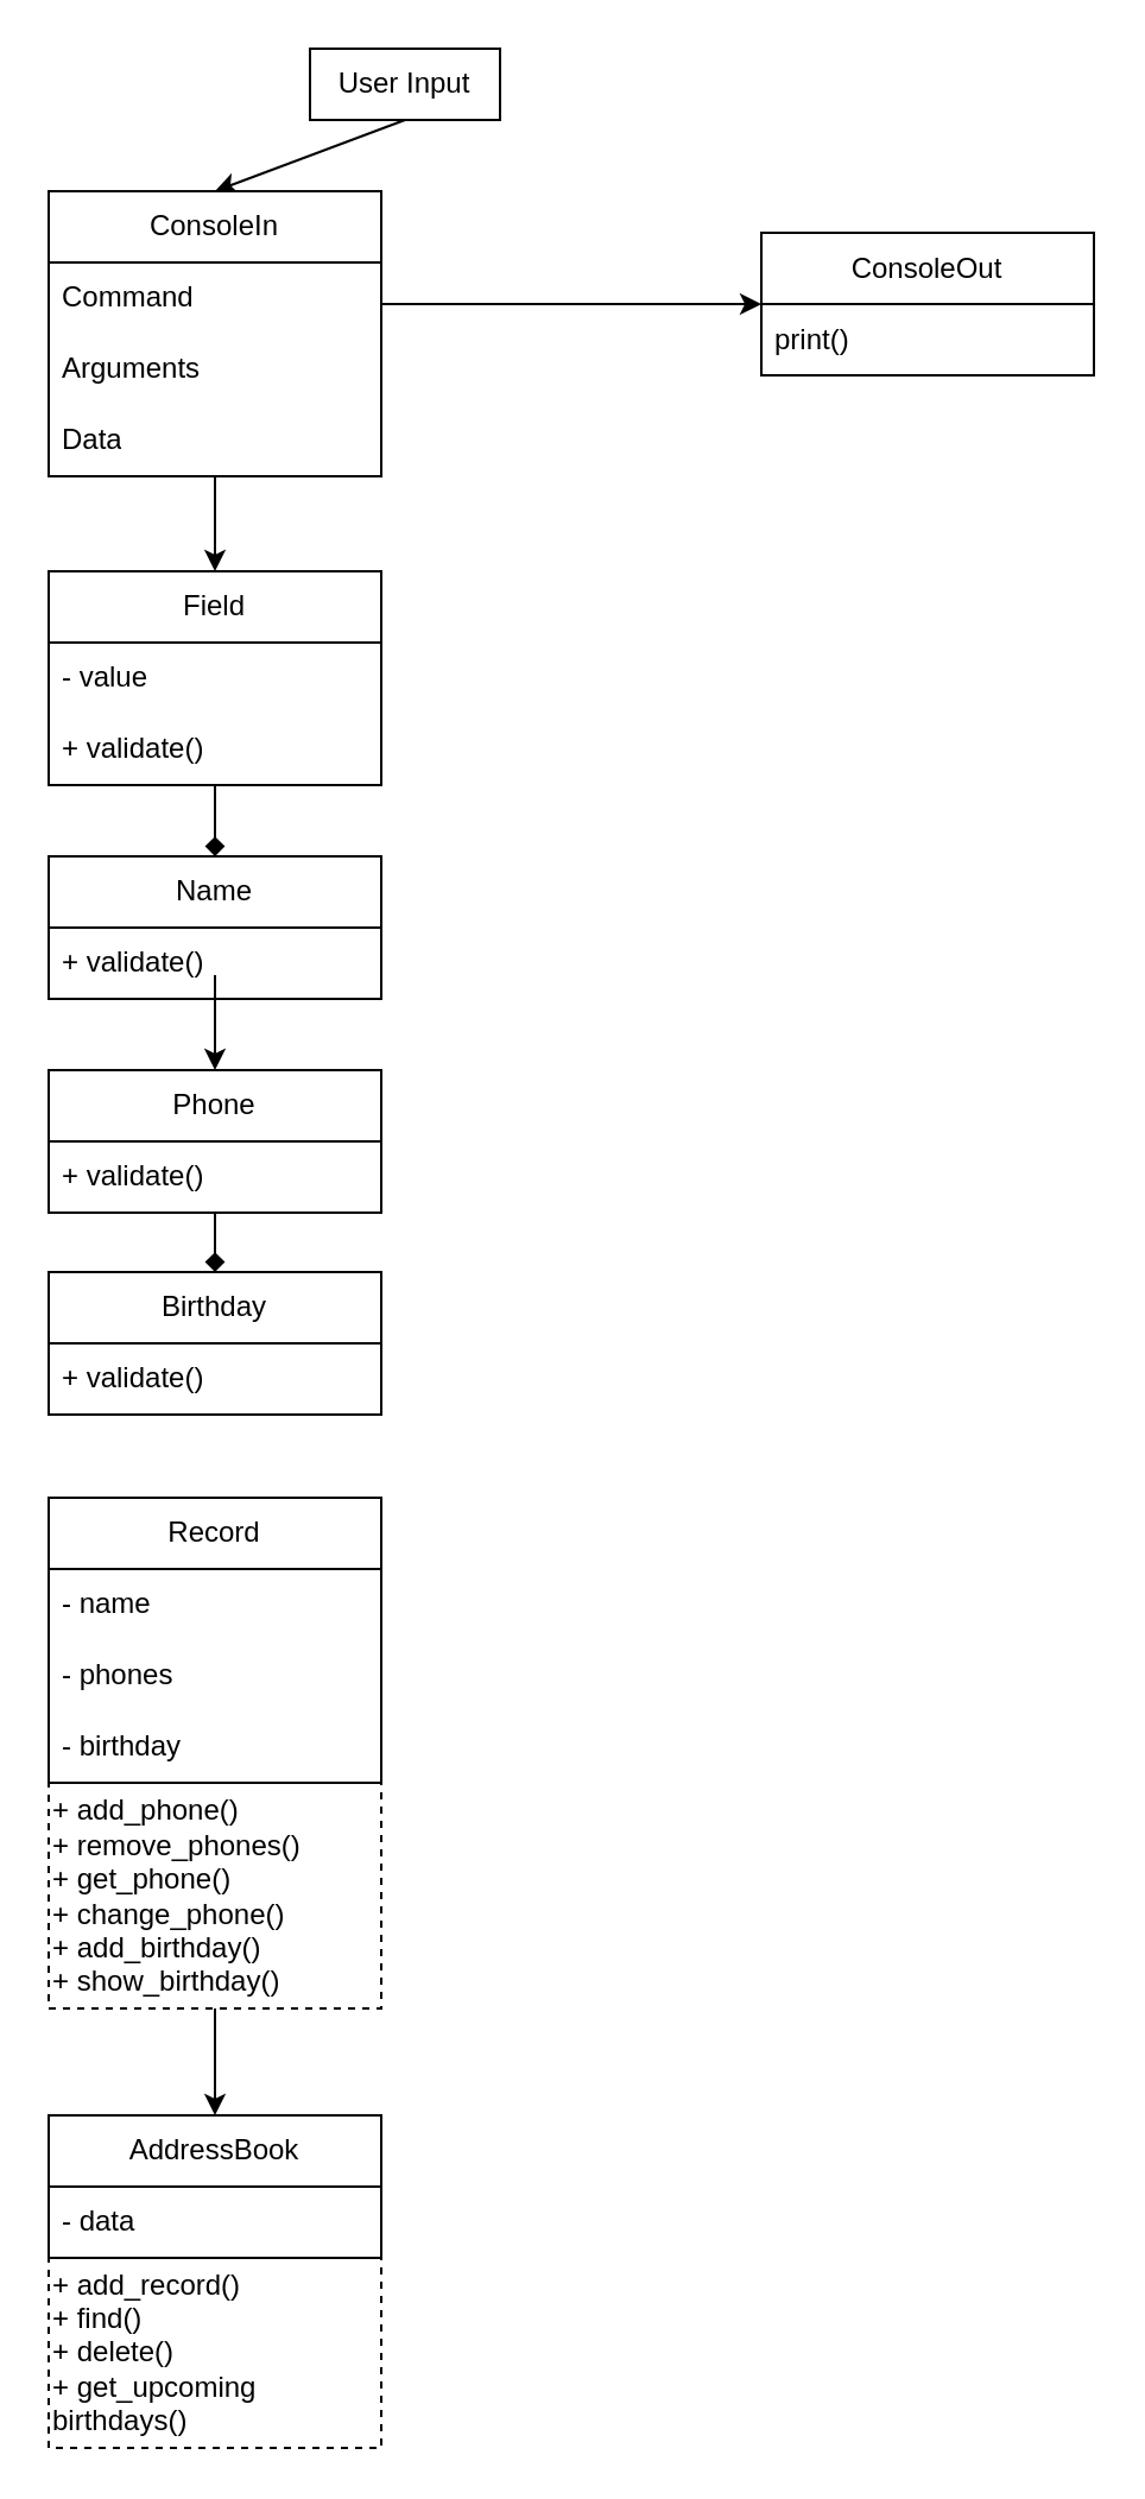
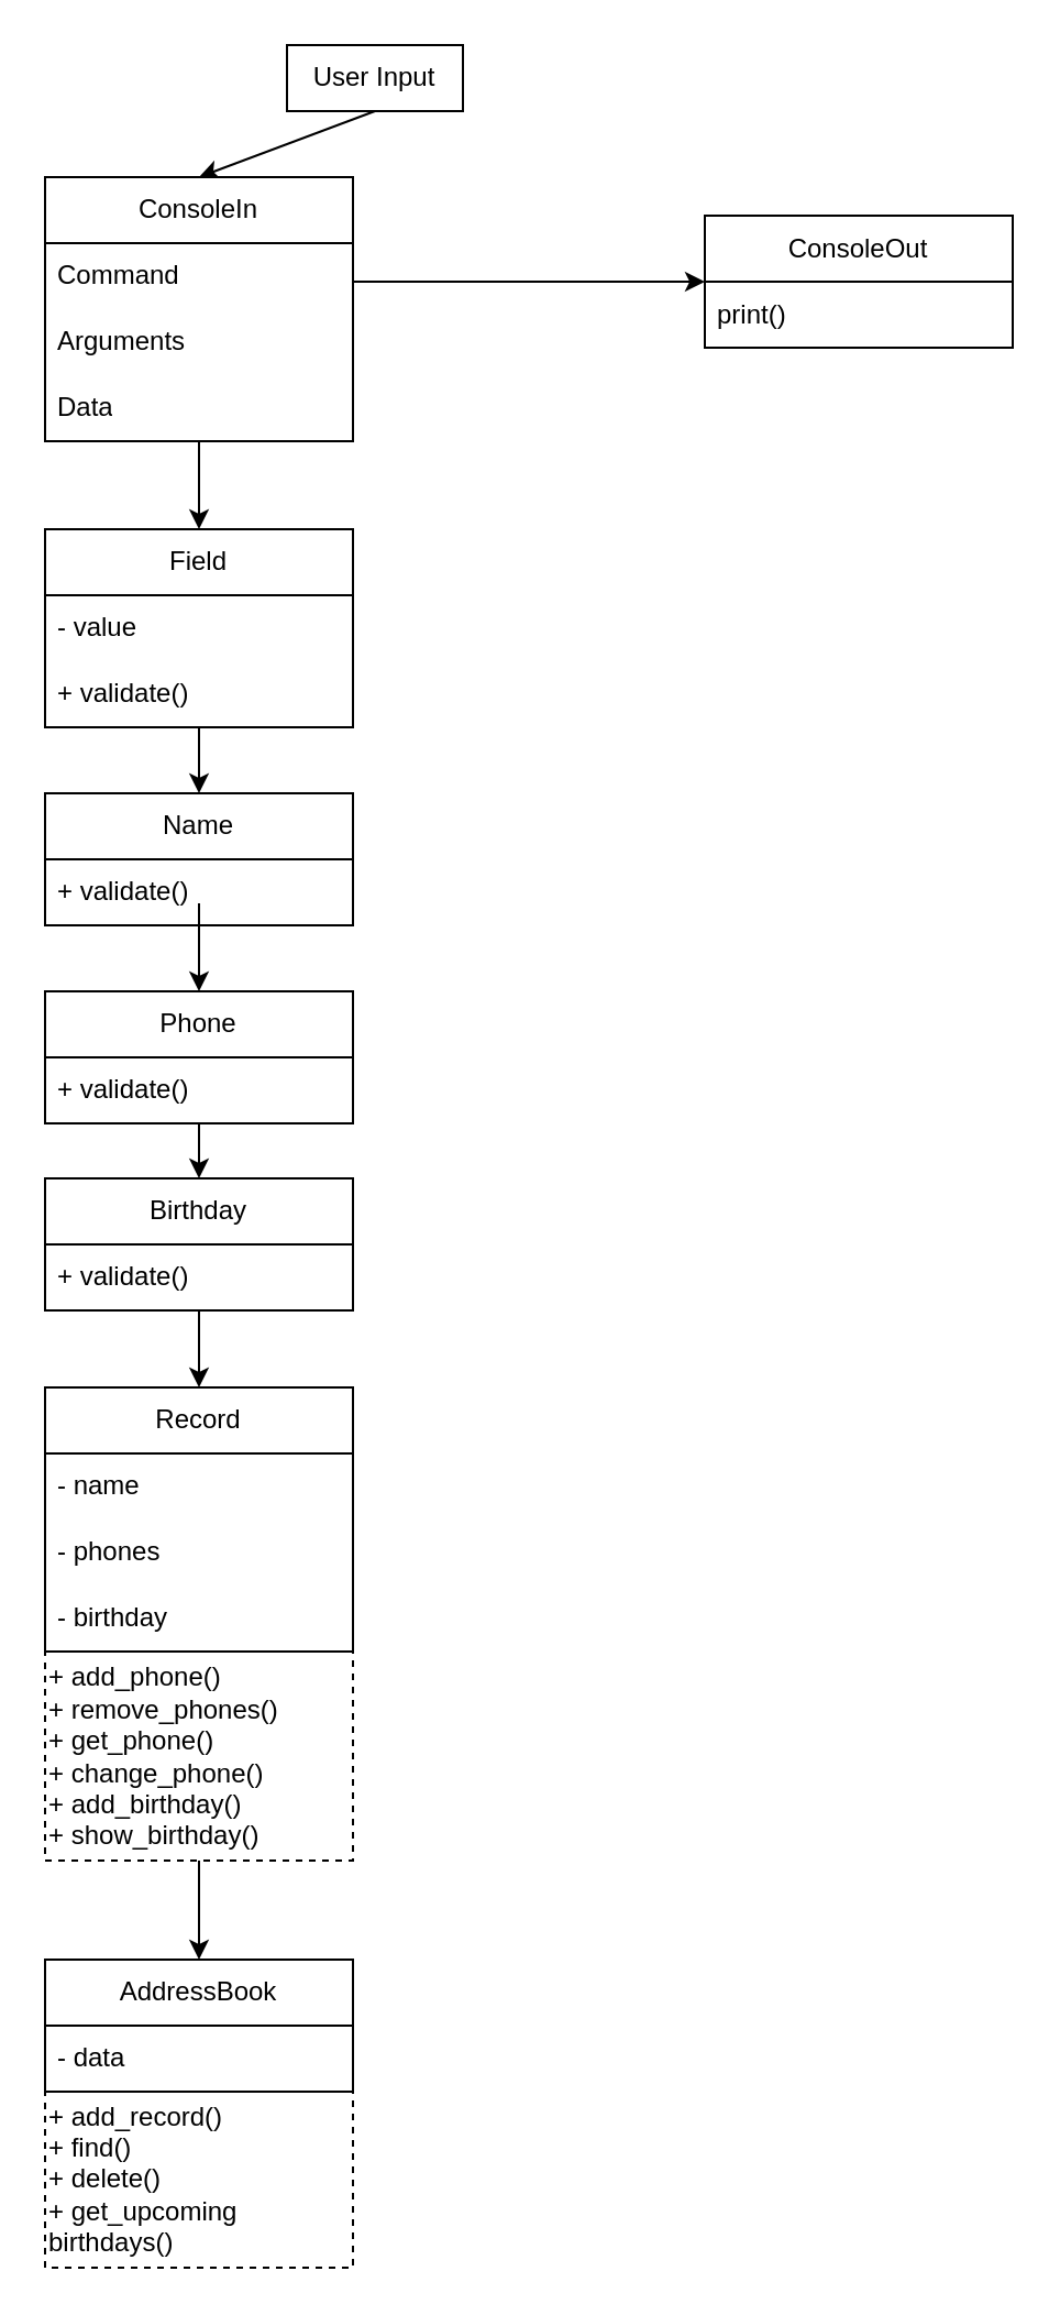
  <mxCell id="0" />
  <mxCell id="1" parent="0" />
  <mxCell id="2" value="Field" style="swimlane;fontStyle=0;childLayout=stackLayout;horizontal=1;startSize=30;horizontalStack=0;resizeParent=1;resizeParentMax=0;resizeLast=0;collapsible=1;marginBottom=0;whiteSpace=wrap;html=1;" vertex="1" parent="1"><mxGeometry x="20" y="240" width="140" height="90" as="geometry" /></mxCell>
  <mxCell id="3" value="- value" style="text;strokeColor=none;fillColor=none;align=left;verticalAlign=middle;spacingLeft=4;spacingRight=4;overflow=hidden;points=[[0,0.5],[1,0.5]];portConstraint=eastwest;rotatable=0;whiteSpace=wrap;html=1;" vertex="1" parent="2"><mxGeometry y="30" width="140" height="30" as="geometry" /></mxCell>
  <mxCell id="4" value="+ validate()" style="text;strokeColor=none;fillColor=none;align=left;verticalAlign=middle;spacingLeft=4;spacingRight=4;overflow=hidden;points=[[0,0.5],[1,0.5]];portConstraint=eastwest;rotatable=0;whiteSpace=wrap;html=1;" vertex="1" parent="2"><mxGeometry y="60" width="140" height="30" as="geometry" /></mxCell>
  <mxCell id="5" value="ConsoleOut" style="swimlane;fontStyle=0;childLayout=stackLayout;horizontal=1;startSize=30;horizontalStack=0;resizeParent=1;resizeParentMax=0;resizeLast=0;collapsible=1;marginBottom=0;whiteSpace=wrap;html=1;" vertex="1" parent="1"><mxGeometry x="320" y="97.5" width="140" height="60" as="geometry" /></mxCell>
  <mxCell id="6" value="print()" style="text;strokeColor=none;fillColor=none;align=left;verticalAlign=middle;spacingLeft=4;spacingRight=4;overflow=hidden;points=[[0,0.5],[1,0.5]];portConstraint=eastwest;rotatable=0;whiteSpace=wrap;html=1;" vertex="1" parent="5"><mxGeometry y="30" width="140" height="30" as="geometry" /></mxCell>
  <mxCell id="7" value="User Input" style="rounded=0;whiteSpace=wrap;html=1;" vertex="1" parent="1"><mxGeometry x="130" y="20" width="80" height="30" as="geometry" /></mxCell>
  <mxCell id="8" value="Name" style="swimlane;fontStyle=0;childLayout=stackLayout;horizontal=1;startSize=30;horizontalStack=0;resizeParent=1;resizeParentMax=0;resizeLast=0;collapsible=1;marginBottom=0;whiteSpace=wrap;html=1;" vertex="1" parent="1"><mxGeometry x="20" y="360" width="140" height="60" as="geometry" /></mxCell>
  <mxCell id="9" value="+ validate()" style="text;strokeColor=none;fillColor=none;align=left;verticalAlign=middle;spacingLeft=4;spacingRight=4;overflow=hidden;points=[[0,0.5],[1,0.5]];portConstraint=eastwest;rotatable=0;whiteSpace=wrap;html=1;" vertex="1" parent="8"><mxGeometry y="30" width="140" height="30" as="geometry" /></mxCell>
  <mxCell id="10" value="Phone" style="swimlane;fontStyle=0;childLayout=stackLayout;horizontal=1;startSize=30;horizontalStack=0;resizeParent=1;resizeParentMax=0;resizeLast=0;collapsible=1;marginBottom=0;whiteSpace=wrap;html=1;" vertex="1" parent="1"><mxGeometry x="20" y="450" width="140" height="60" as="geometry" /></mxCell>
  <mxCell id="11" value="+ validate()" style="text;strokeColor=none;fillColor=none;align=left;verticalAlign=middle;spacingLeft=4;spacingRight=4;overflow=hidden;points=[[0,0.5],[1,0.5]];portConstraint=eastwest;rotatable=0;whiteSpace=wrap;html=1;" vertex="1" parent="10"><mxGeometry y="30" width="140" height="30" as="geometry" /></mxCell>
  <mxCell id="12" value="Birthday" style="swimlane;fontStyle=0;childLayout=stackLayout;horizontal=1;startSize=30;horizontalStack=0;resizeParent=1;resizeParentMax=0;resizeLast=0;collapsible=1;marginBottom=0;whiteSpace=wrap;html=1;" vertex="1" parent="1"><mxGeometry x="20" y="535" width="140" height="60" as="geometry" /></mxCell>
  <mxCell id="13" value="+ validate()" style="text;strokeColor=none;fillColor=none;align=left;verticalAlign=middle;spacingLeft=4;spacingRight=4;overflow=hidden;points=[[0,0.5],[1,0.5]];portConstraint=eastwest;rotatable=0;whiteSpace=wrap;html=1;" vertex="1" parent="12"><mxGeometry y="30" width="140" height="30" as="geometry" /></mxCell>
  <mxCell id="14" value="Record" style="swimlane;fontStyle=0;childLayout=stackLayout;horizontal=1;startSize=30;horizontalStack=0;resizeParent=1;resizeParentMax=0;resizeLast=0;collapsible=1;marginBottom=0;whiteSpace=wrap;html=1;" vertex="1" parent="1"><mxGeometry x="20" y="630" width="140" height="120" as="geometry" /></mxCell>
  <mxCell id="15" value="- name" style="text;strokeColor=none;fillColor=none;align=left;verticalAlign=middle;spacingLeft=4;spacingRight=4;overflow=hidden;points=[[0,0.5],[1,0.5]];portConstraint=eastwest;rotatable=0;whiteSpace=wrap;html=1;" vertex="1" parent="14"><mxGeometry y="30" width="140" height="30" as="geometry" /></mxCell>
  <mxCell id="16" value="- phones" style="text;strokeColor=none;fillColor=none;align=left;verticalAlign=middle;spacingLeft=4;spacingRight=4;overflow=hidden;points=[[0,0.5],[1,0.5]];portConstraint=eastwest;rotatable=0;whiteSpace=wrap;html=1;" vertex="1" parent="14"><mxGeometry y="60" width="140" height="30" as="geometry" /></mxCell>
  <mxCell id="17" value="- birthday" style="text;strokeColor=none;fillColor=none;align=left;verticalAlign=middle;spacingLeft=4;spacingRight=4;overflow=hidden;points=[[0,0.5],[1,0.5]];portConstraint=eastwest;rotatable=0;whiteSpace=wrap;html=1;" vertex="1" parent="14"><mxGeometry y="90" width="140" height="30" as="geometry" /></mxCell>
  <mxCell id="18" value="&lt;div&gt;+ add_phone()&lt;/div&gt;&lt;div&gt;+ remove_phones()&lt;/div&gt;&lt;div&gt;+ get_phone()&lt;/div&gt;&lt;div&gt;+ change_phone()&lt;/div&gt;&lt;div&gt;+ add_birthday()&lt;/div&gt;&lt;div&gt;+ show_birthday()&lt;br&gt;&lt;/div&gt;" style="text;strokeColor=default;fillColor=none;html=1;whiteSpace=wrap;verticalAlign=middle;overflow=hidden;dashed=1;" vertex="1" parent="1"><mxGeometry x="20" y="750" width="140" height="95" as="geometry" /></mxCell>
  <mxCell id="19" value="AddressBook" style="swimlane;fontStyle=0;childLayout=stackLayout;horizontal=1;startSize=30;horizontalStack=0;resizeParent=1;resizeParentMax=0;resizeLast=0;collapsible=1;marginBottom=0;whiteSpace=wrap;html=1;" vertex="1" parent="1"><mxGeometry x="20" y="890" width="140" height="60" as="geometry" /></mxCell>
  <mxCell id="20" value="- data" style="text;strokeColor=none;fillColor=none;align=left;verticalAlign=middle;spacingLeft=4;spacingRight=4;overflow=hidden;points=[[0,0.5],[1,0.5]];portConstraint=eastwest;rotatable=0;whiteSpace=wrap;html=1;" vertex="1" parent="19"><mxGeometry y="30" width="140" height="30" as="geometry" /></mxCell>
  <mxCell id="21" value="&lt;div&gt;+ add_record()&lt;/div&gt;&lt;div&gt;+ find()&lt;/div&gt;&lt;div&gt;+ delete()&lt;/div&gt;&lt;div&gt;+ get_upcoming birthdays()&lt;br&gt;&lt;/div&gt;" style="text;strokeColor=default;fillColor=none;html=1;whiteSpace=wrap;verticalAlign=middle;overflow=hidden;dashed=1;" vertex="1" parent="1"><mxGeometry x="20" y="950" width="140" height="80" as="geometry" /></mxCell>
  <mxCell id="22" value="" style="endArrow=classic;html=1;rounded=0;exitX=1;exitY=0.5;exitDx=0;exitDy=0;entryX=0;entryY=0.5;entryDx=0;entryDy=0;" edge="1" parent="1" target="5"><mxGeometry width="50" height="50" relative="1" as="geometry"><mxPoint x="160" y="127.5" as="sourcePoint" /><mxPoint x="310" y="160" as="targetPoint" /></mxGeometry></mxCell>
  <mxCell id="23" value="" style="endArrow=classic;html=1;rounded=0;exitX=0.5;exitY=1;exitDx=0;exitDy=0;entryX=0.5;entryY=0;entryDx=0;entryDy=0;" edge="1" parent="1" source="7" target="30"><mxGeometry width="50" height="50" relative="1" as="geometry"><mxPoint x="170" y="138" as="sourcePoint" /><mxPoint x="90" y="60" as="targetPoint" /><Array as="points" /></mxGeometry></mxCell>
  <mxCell id="24" value="" style="endArrow=classic;html=1;rounded=0;exitX=0.5;exitY=1;exitDx=0;exitDy=0;entryX=0.5;entryY=0;entryDx=0;entryDy=0;exitPerimeter=0;" edge="1" parent="1" source="33" target="2"><mxGeometry width="50" height="50" relative="1" as="geometry"><mxPoint x="90" y="175" as="sourcePoint" /><mxPoint x="100" y="90" as="targetPoint" /><Array as="points" /></mxGeometry></mxCell>
- <mxCell id="25" value="" style="endArrow=diamond;html=1;rounded=0;exitX=0.5;exitY=1;exitDx=0;exitDy=0;entryX=0.5;entryY=0;entryDx=0;entryDy=0;" edge="1" parent="1" source="2" target="8"><mxGeometry width="50" height="50" relative="1" as="geometry"><mxPoint x="100" y="185" as="sourcePoint" /><mxPoint x="100" y="230" as="targetPoint" /><Array as="points" /></mxGeometry></mxCell>
+ <mxCell id="25" value="" style="endArrow=classic;html=1;rounded=0;exitX=0.5;exitY=1;exitDx=0;exitDy=0;entryX=0.5;entryY=0;entryDx=0;entryDy=0;" edge="1" parent="1" source="2" target="8"><mxGeometry width="50" height="50" relative="1" as="geometry"><mxPoint x="100" y="185" as="sourcePoint" /><mxPoint x="100" y="230" as="targetPoint" /><Array as="points" /></mxGeometry></mxCell>
  <mxCell id="26" value="" style="endArrow=classic;html=1;rounded=0;entryX=0.5;entryY=0;entryDx=0;entryDy=0;" edge="1" parent="1" target="10"><mxGeometry width="50" height="50" relative="1" as="geometry"><mxPoint x="90" y="410" as="sourcePoint" /><mxPoint x="100" y="414" as="targetPoint" /><Array as="points" /></mxGeometry></mxCell>
- <mxCell id="27" value="" style="endArrow=diamond;html=1;rounded=0;entryX=0.5;entryY=0;entryDx=0;entryDy=0;exitX=0.5;exitY=1;exitDx=0;exitDy=0;" edge="1" parent="1" source="10" target="12"><mxGeometry width="50" height="50" relative="1" as="geometry"><mxPoint x="100" y="420" as="sourcePoint" /><mxPoint x="100" y="450" as="targetPoint" /><Array as="points" /></mxGeometry></mxCell>
+ <mxCell id="27" value="" style="endArrow=classic;html=1;rounded=0;entryX=0.5;entryY=0;entryDx=0;entryDy=0;exitX=0.5;exitY=1;exitDx=0;exitDy=0;" edge="1" parent="1" source="10" target="12"><mxGeometry width="50" height="50" relative="1" as="geometry"><mxPoint x="100" y="420" as="sourcePoint" /><mxPoint x="100" y="450" as="targetPoint" /><Array as="points" /></mxGeometry></mxCell>
+ <mxCell id="28" value="" style="endArrow=classic;html=1;rounded=0;exitX=0.5;exitY=1;exitDx=0;exitDy=0;entryX=0.5;entryY=0;entryDx=0;entryDy=0;" edge="1" parent="1" source="12" target="14"><mxGeometry width="50" height="50" relative="1" as="geometry"><mxPoint x="260" y="690" as="sourcePoint" /><mxPoint x="310" y="640" as="targetPoint" /></mxGeometry></mxCell>
  <mxCell id="29" value="" style="endArrow=classic;html=1;rounded=0;exitX=0.5;exitY=1;exitDx=0;exitDy=0;entryX=0.5;entryY=0;entryDx=0;entryDy=0;" edge="1" parent="1" source="18" target="19"><mxGeometry width="50" height="50" relative="1" as="geometry"><mxPoint x="260" y="690" as="sourcePoint" /><mxPoint x="310" y="640" as="targetPoint" /></mxGeometry></mxCell>
  <mxCell id="30" value="ConsoleIn" style="swimlane;fontStyle=0;childLayout=stackLayout;horizontal=1;startSize=30;horizontalStack=0;resizeParent=1;resizeParentMax=0;resizeLast=0;collapsible=1;marginBottom=0;whiteSpace=wrap;html=1;" vertex="1" parent="1"><mxGeometry x="20" y="80" width="140" height="120" as="geometry" /></mxCell>
  <mxCell id="31" value="Command" style="text;strokeColor=none;fillColor=none;align=left;verticalAlign=middle;spacingLeft=4;spacingRight=4;overflow=hidden;points=[[0,0.5],[1,0.5]];portConstraint=eastwest;rotatable=0;whiteSpace=wrap;html=1;" vertex="1" parent="30"><mxGeometry y="30" width="140" height="30" as="geometry" /></mxCell>
  <mxCell id="32" value="Arguments" style="text;strokeColor=none;fillColor=none;align=left;verticalAlign=middle;spacingLeft=4;spacingRight=4;overflow=hidden;points=[[0,0.5],[1,0.5]];portConstraint=eastwest;rotatable=0;whiteSpace=wrap;html=1;" vertex="1" parent="30"><mxGeometry y="60" width="140" height="30" as="geometry" /></mxCell>
  <mxCell id="33" value="Data" style="text;strokeColor=none;fillColor=none;align=left;verticalAlign=middle;spacingLeft=4;spacingRight=4;overflow=hidden;points=[[0,0.5],[1,0.5]];portConstraint=eastwest;rotatable=0;whiteSpace=wrap;html=1;" vertex="1" parent="30"><mxGeometry y="90" width="140" height="30" as="geometry" /></mxCell>
